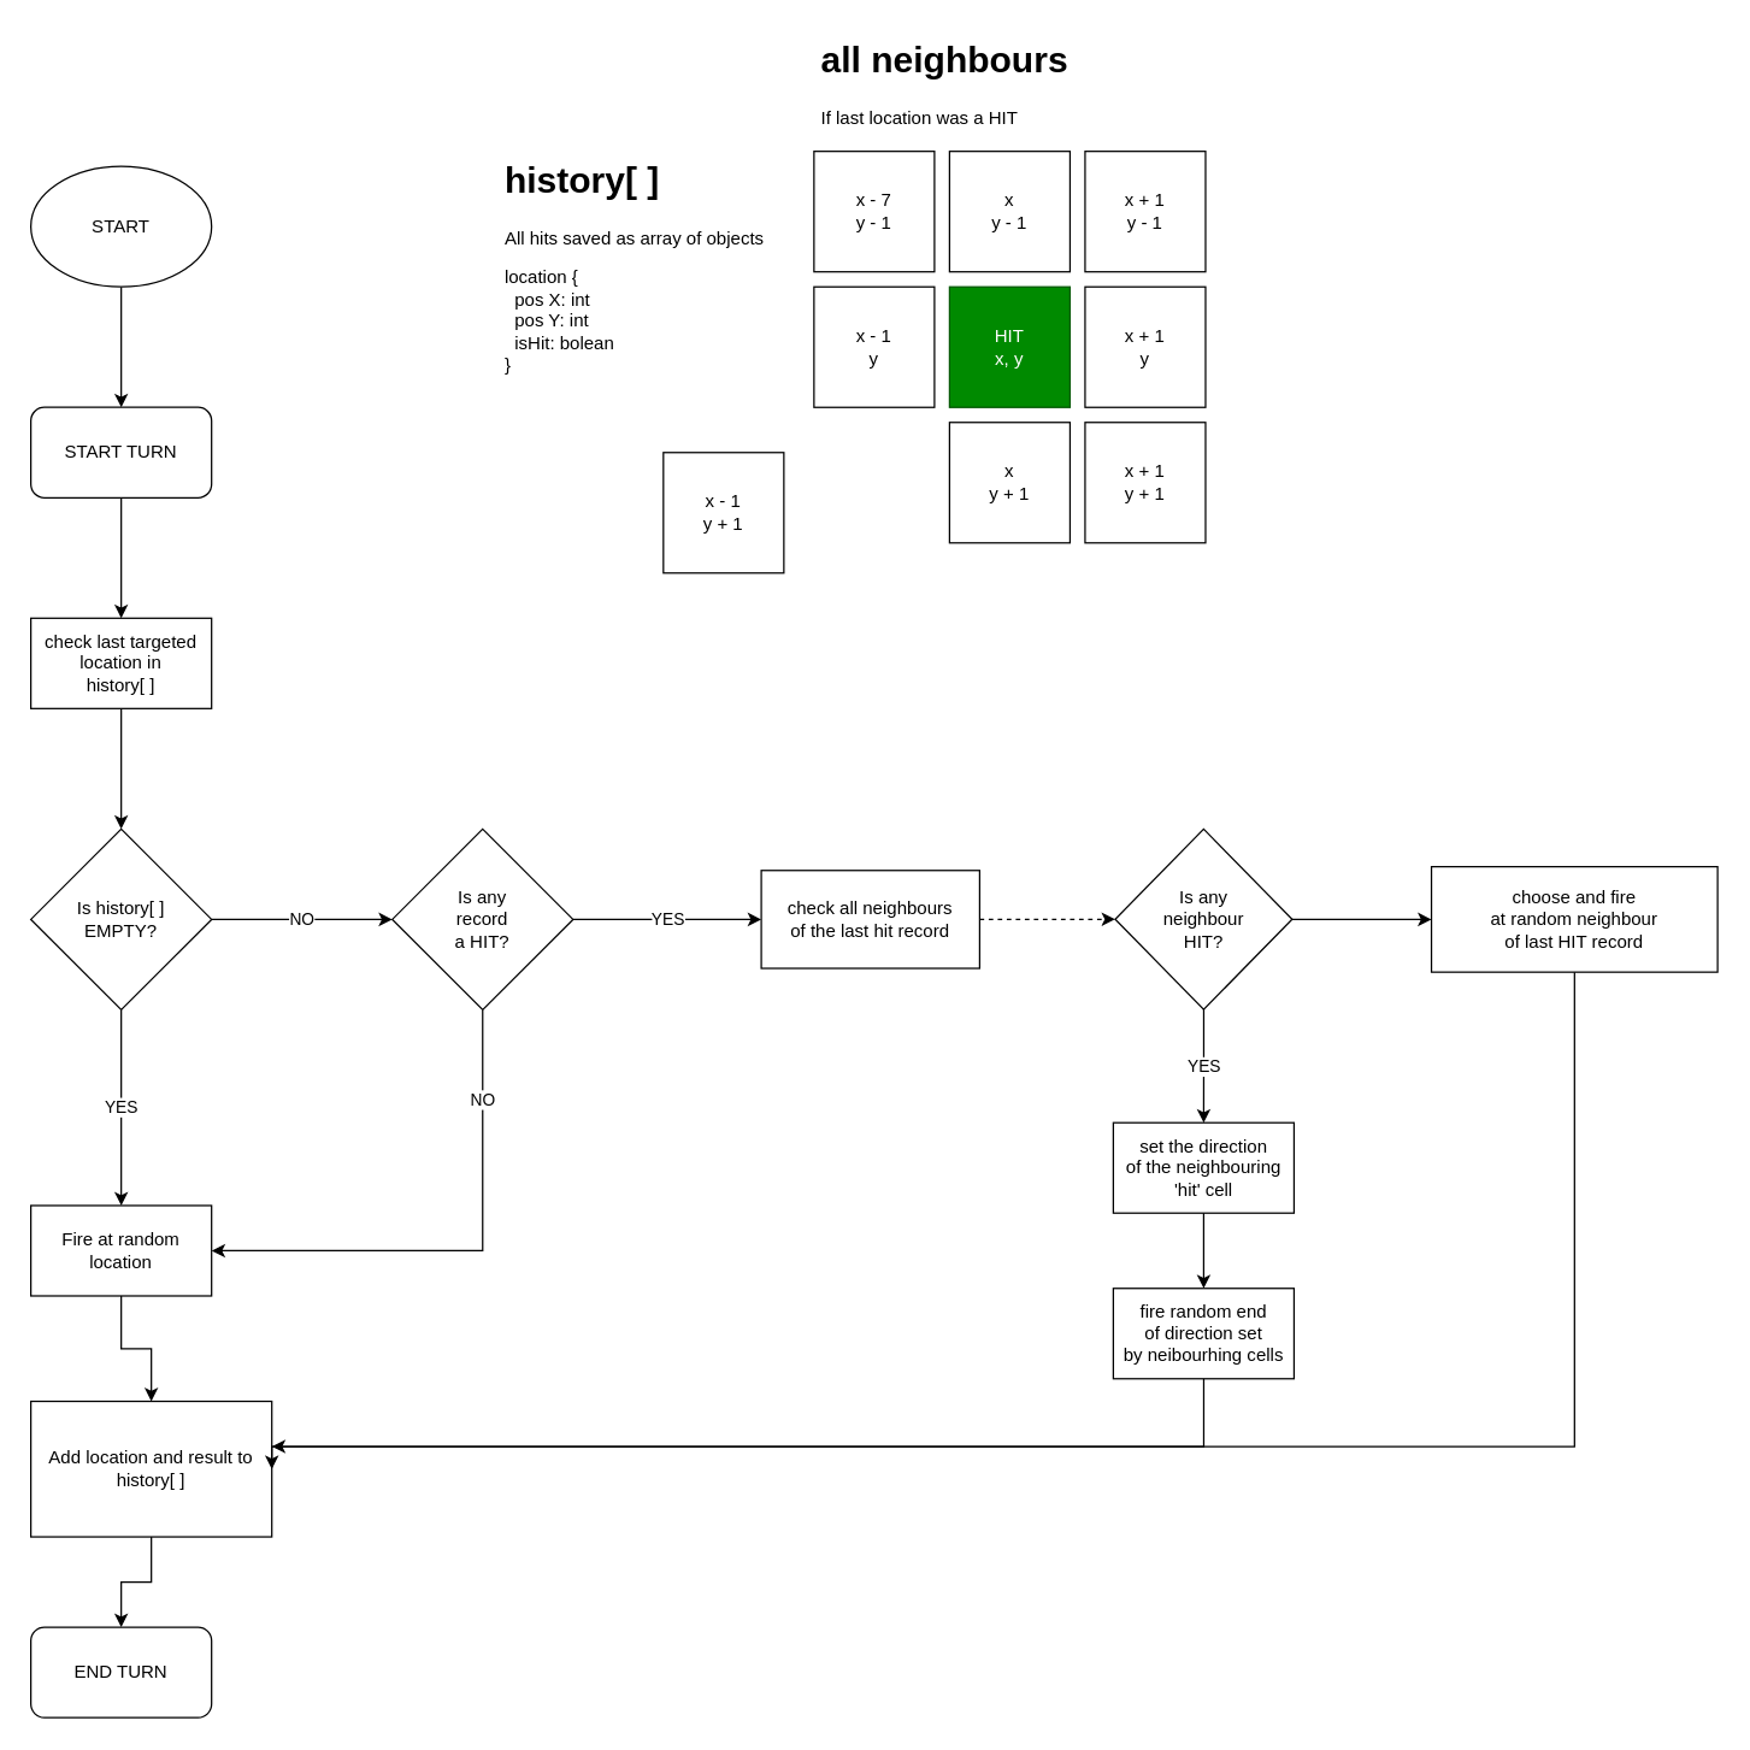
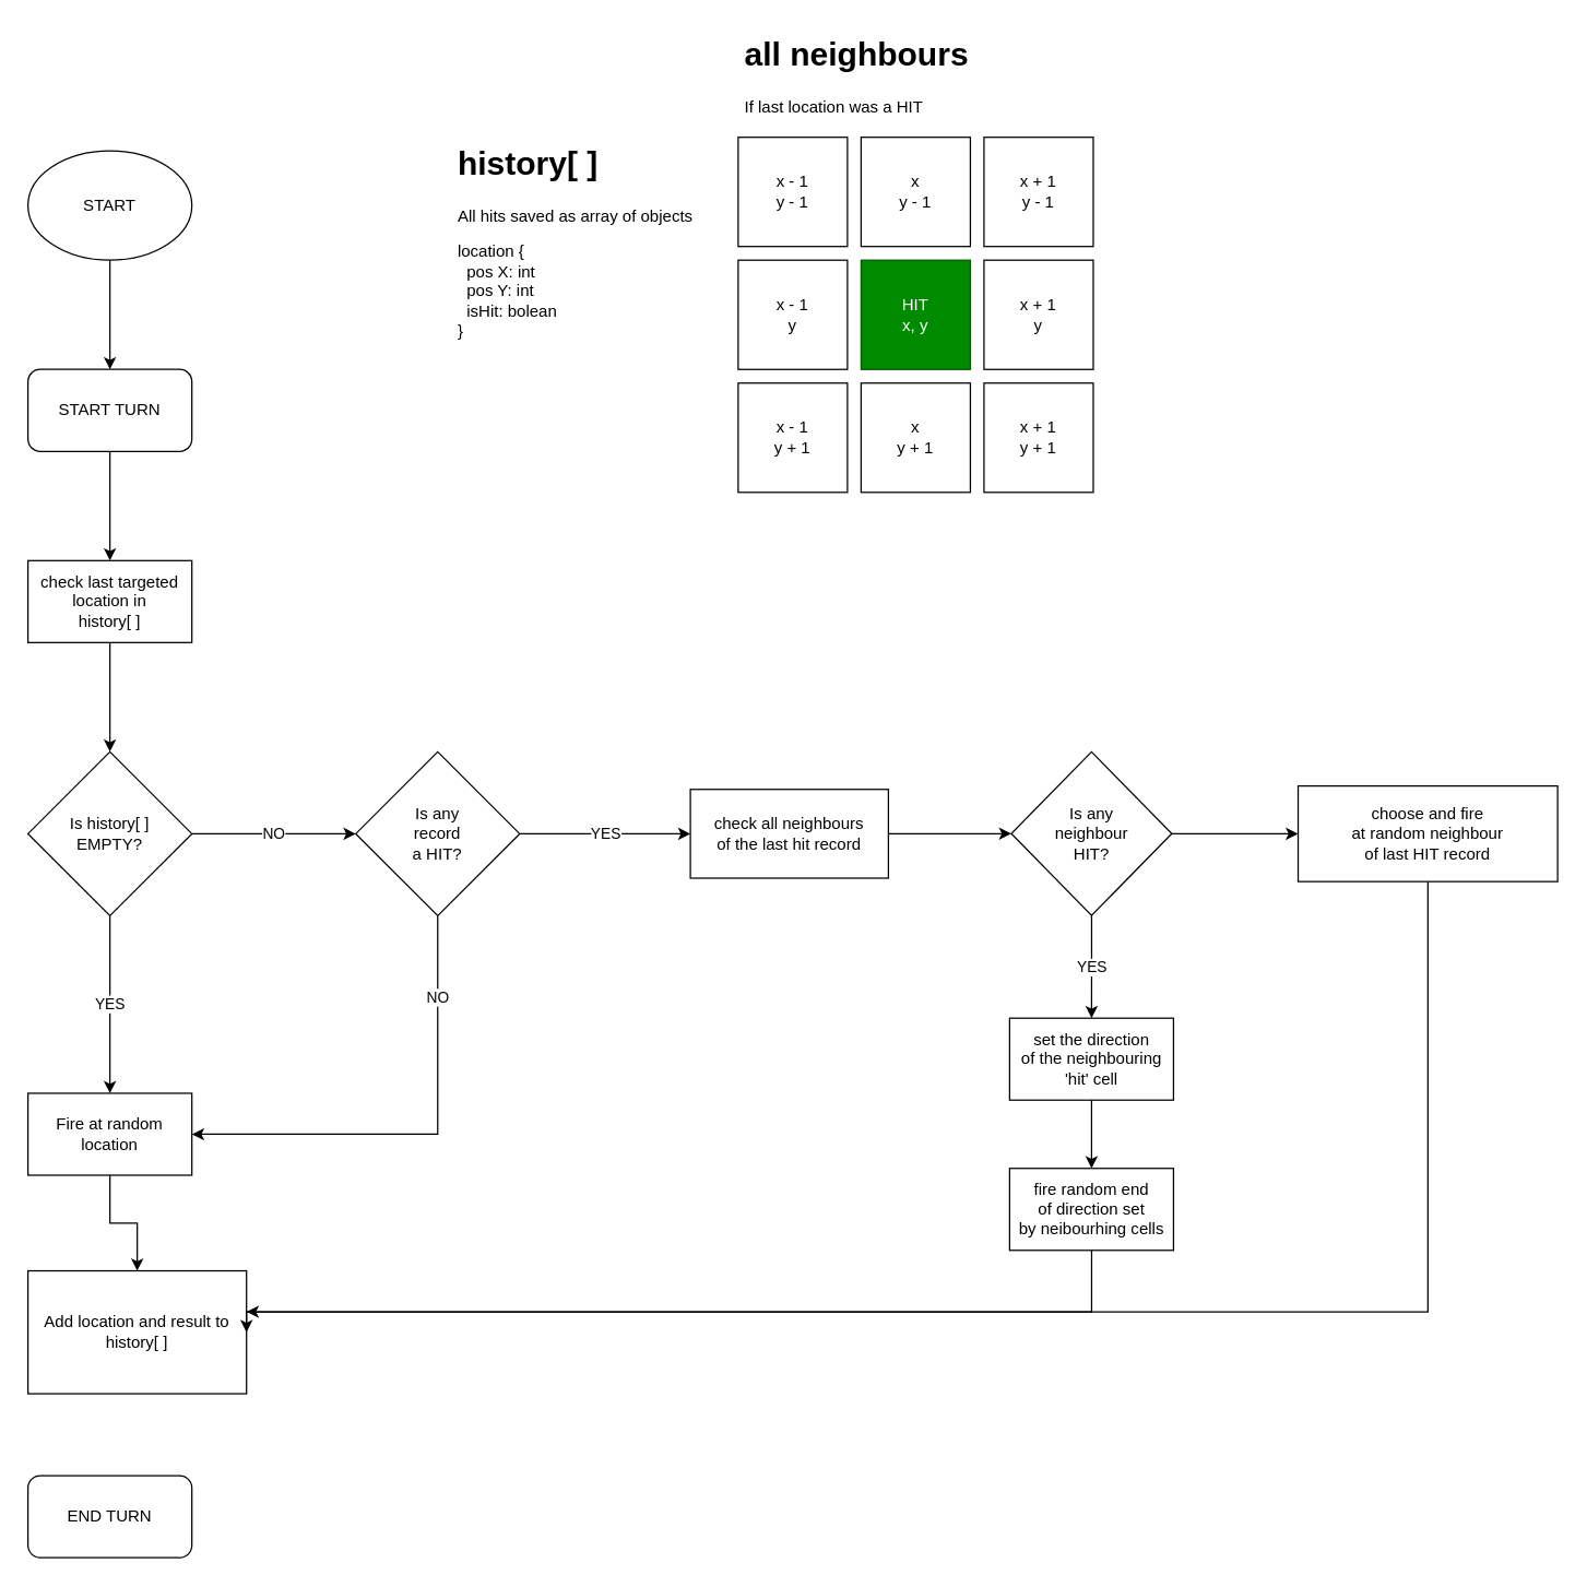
  <mxCell id="0" />
  <mxCell id="1" parent="0" />
  <mxCell id="2" style="edgeStyle=orthogonalEdgeStyle;rounded=0;orthogonalLoop=1;jettySize=auto;html=1;entryX=0.5;entryY=0;entryDx=0;entryDy=0;" edge="1" parent="1" source="3" target="18"><mxGeometry relative="1" as="geometry" /></mxCell>
  <mxCell id="3" value="START" style="ellipse;whiteSpace=wrap;html=1;" vertex="1" parent="1"><mxGeometry x="20" y="110" width="120" height="80" as="geometry" /></mxCell>
  <mxCell id="4" value="" style="edgeStyle=orthogonalEdgeStyle;rounded=0;orthogonalLoop=1;jettySize=auto;html=1;entryX=0.5;entryY=0;entryDx=0;entryDy=0;" edge="1" parent="1" source="5" target="9"><mxGeometry relative="1" as="geometry"><mxPoint x="80" y="570" as="targetPoint" /></mxGeometry></mxCell>
  <mxCell id="5" value="check last targeted location in &lt;br&gt;history[ ]" style="rounded=0;whiteSpace=wrap;html=1;" vertex="1" parent="1"><mxGeometry x="20" y="410" width="120" height="60" as="geometry" /></mxCell>
  <mxCell id="6" value="&lt;h1&gt;history[ ]&lt;/h1&gt;&lt;p&gt;All hits saved as array of objects&lt;/p&gt;&lt;p&gt;location {&lt;br&gt;&amp;nbsp; pos X: int&lt;br&gt;&amp;nbsp; pos Y: int&lt;br&gt;&amp;nbsp; isHit: bolean&lt;br&gt;&lt;span&gt;}&lt;/span&gt;&lt;/p&gt;" style="text;html=1;strokeColor=none;fillColor=none;spacing=5;spacingTop=-20;whiteSpace=wrap;overflow=hidden;rounded=0;" vertex="1" parent="1"><mxGeometry x="330" y="100" width="200" height="170" as="geometry" /></mxCell>
  <mxCell id="7" value="YES" style="edgeStyle=orthogonalEdgeStyle;rounded=0;orthogonalLoop=1;jettySize=auto;html=1;entryX=0.5;entryY=0;entryDx=0;entryDy=0;" edge="1" parent="1" source="9" target="14"><mxGeometry relative="1" as="geometry"><mxPoint x="-70" y="610" as="targetPoint" /></mxGeometry></mxCell>
  <mxCell id="8" value="NO" style="edgeStyle=orthogonalEdgeStyle;rounded=0;orthogonalLoop=1;jettySize=auto;html=1;" edge="1" parent="1" source="9" target="12"><mxGeometry relative="1" as="geometry" /></mxCell>
  <mxCell id="9" value="Is history[ ]&lt;br&gt;EMPTY?" style="rhombus;whiteSpace=wrap;html=1;" vertex="1" parent="1"><mxGeometry x="20" y="550" width="120" height="120" as="geometry" /></mxCell>
  <mxCell id="10" value="YES" style="edgeStyle=orthogonalEdgeStyle;rounded=0;orthogonalLoop=1;jettySize=auto;html=1;" edge="1" parent="1" source="12" target="31"><mxGeometry relative="1" as="geometry" /></mxCell>
  <mxCell id="11" value="NO" style="edgeStyle=orthogonalEdgeStyle;rounded=0;orthogonalLoop=1;jettySize=auto;html=1;entryX=1;entryY=0.5;entryDx=0;entryDy=0;" edge="1" parent="1" source="12" target="14"><mxGeometry x="-0.647" relative="1" as="geometry"><Array as="points"><mxPoint x="320" y="830" /></Array><mxPoint as="offset" /></mxGeometry></mxCell>
  <mxCell id="12" value="Is any &lt;br&gt;record &lt;br&gt;a HIT?" style="rhombus;whiteSpace=wrap;html=1;" vertex="1" parent="1"><mxGeometry x="260" y="550" width="120" height="120" as="geometry" /></mxCell>
  <mxCell id="13" value="" style="edgeStyle=orthogonalEdgeStyle;rounded=0;orthogonalLoop=1;jettySize=auto;html=1;" edge="1" parent="1" source="14" target="16"><mxGeometry relative="1" as="geometry" /></mxCell>
  <mxCell id="14" value="Fire at random location" style="rounded=0;whiteSpace=wrap;html=1;" vertex="1" parent="1"><mxGeometry x="20" y="800" width="120" height="60" as="geometry" /></mxCell>
- <mxCell id="15" style="edgeStyle=orthogonalEdgeStyle;rounded=0;orthogonalLoop=1;jettySize=auto;html=1;entryX=0.5;entryY=0;entryDx=0;entryDy=0;" edge="1" parent="1" source="16" target="19"><mxGeometry relative="1" as="geometry" /></mxCell>
  <mxCell id="16" value="Add location and result to history[ ]" style="rounded=0;whiteSpace=wrap;html=1;" vertex="1" parent="1"><mxGeometry x="20" y="930" width="160" height="90" as="geometry" /></mxCell>
  <mxCell id="17" style="edgeStyle=orthogonalEdgeStyle;rounded=0;orthogonalLoop=1;jettySize=auto;html=1;entryX=0.5;entryY=0;entryDx=0;entryDy=0;" edge="1" parent="1" source="18" target="5"><mxGeometry relative="1" as="geometry" /></mxCell>
  <mxCell id="18" value="START TURN" style="rounded=1;whiteSpace=wrap;html=1;" vertex="1" parent="1"><mxGeometry x="20" y="270" width="120" height="60" as="geometry" /></mxCell>
  <mxCell id="19" value="END TURN" style="rounded=1;whiteSpace=wrap;html=1;" vertex="1" parent="1"><mxGeometry x="20" y="1080" width="120" height="60" as="geometry" /></mxCell>
  <mxCell id="20" value="HIT&lt;br&gt;x, y" style="whiteSpace=wrap;html=1;aspect=fixed;fillColor=#008a00;strokeColor=#005700;fontColor=#ffffff;" vertex="1" parent="1"><mxGeometry x="630" y="190" width="80" height="80" as="geometry" /></mxCell>
  <mxCell id="21" value="x - 1&lt;br&gt;y" style="whiteSpace=wrap;html=1;aspect=fixed;" vertex="1" parent="1"><mxGeometry x="540" y="190" width="80" height="80" as="geometry" /></mxCell>
- <mxCell id="22" value="x - 7&lt;br&gt;y - 1" style="whiteSpace=wrap;html=1;aspect=fixed;" vertex="1" parent="1"><mxGeometry x="540" y="100" width="80" height="80" as="geometry" /></mxCell>
+ <mxCell id="22" value="x - 1&lt;br&gt;y - 1" style="whiteSpace=wrap;html=1;aspect=fixed;" vertex="1" parent="1"><mxGeometry x="540" y="100" width="80" height="80" as="geometry" /></mxCell>
  <mxCell id="23" value="x&lt;br&gt;y + 1" style="whiteSpace=wrap;html=1;aspect=fixed;" vertex="1" parent="1"><mxGeometry x="630" y="280" width="80" height="80" as="geometry" /></mxCell>
  <mxCell id="24" value="x + 1&lt;br&gt;y" style="whiteSpace=wrap;html=1;aspect=fixed;" vertex="1" parent="1"><mxGeometry x="720" y="190" width="80" height="80" as="geometry" /></mxCell>
  <mxCell id="25" value="x&lt;br&gt;y - 1" style="whiteSpace=wrap;html=1;aspect=fixed;" vertex="1" parent="1"><mxGeometry x="630" y="100" width="80" height="80" as="geometry" /></mxCell>
  <mxCell id="26" value="x + 1&lt;br&gt;y - 1" style="whiteSpace=wrap;html=1;aspect=fixed;" vertex="1" parent="1"><mxGeometry x="720" y="100" width="80" height="80" as="geometry" /></mxCell>
- <mxCell id="27" value="x - 1&lt;br&gt;y + 1" style="whiteSpace=wrap;html=1;aspect=fixed;" vertex="1" parent="1"><mxGeometry x="440" y="300" width="80" height="80" as="geometry" /></mxCell>
+ <mxCell id="27" value="x - 1&lt;br&gt;y + 1" style="whiteSpace=wrap;html=1;aspect=fixed;" vertex="1" parent="1"><mxGeometry x="540" y="280" width="80" height="80" as="geometry" /></mxCell>
  <mxCell id="28" value="x + 1&lt;br&gt;y + 1" style="whiteSpace=wrap;html=1;aspect=fixed;" vertex="1" parent="1"><mxGeometry x="720" y="280" width="80" height="80" as="geometry" /></mxCell>
  <mxCell id="29" value="&lt;h1&gt;all neighbours&lt;/h1&gt;&lt;p&gt;If last location was a HIT&lt;/p&gt;&lt;p&gt;&lt;br&gt;&lt;/p&gt;" style="text;html=1;strokeColor=none;fillColor=none;spacing=5;spacingTop=-20;whiteSpace=wrap;overflow=hidden;rounded=0;" vertex="1" parent="1"><mxGeometry x="540" y="20" width="190" height="80" as="geometry" /></mxCell>
- <mxCell id="30" value="" style="edgeStyle=orthogonalEdgeStyle;rounded=0;orthogonalLoop=1;jettySize=auto;html=1;entryX=0;entryY=0.5;entryDx=0;entryDy=0;dashed=1;" edge="1" parent="1" source="31" target="34"><mxGeometry relative="1" as="geometry"><mxPoint x="577.5" y="722.5" as="targetPoint" /></mxGeometry></mxCell>
+ <mxCell id="30" value="" style="edgeStyle=orthogonalEdgeStyle;rounded=0;orthogonalLoop=1;jettySize=auto;html=1;entryX=0;entryY=0.5;entryDx=0;entryDy=0;" edge="1" parent="1" source="31" target="34"><mxGeometry relative="1" as="geometry"><mxPoint x="577.5" y="722.5" as="targetPoint" /></mxGeometry></mxCell>
  <mxCell id="31" value="check all neighbours &lt;br&gt;of the last hit record" style="rounded=0;whiteSpace=wrap;html=1;" vertex="1" parent="1"><mxGeometry x="505" y="577.5" width="145" height="65" as="geometry" /></mxCell>
  <mxCell id="32" value="YES" style="edgeStyle=orthogonalEdgeStyle;rounded=0;orthogonalLoop=1;jettySize=auto;html=1;entryX=0.5;entryY=0;entryDx=0;entryDy=0;" edge="1" parent="1" source="34" target="36"><mxGeometry relative="1" as="geometry" /></mxCell>
  <mxCell id="33" style="edgeStyle=orthogonalEdgeStyle;rounded=0;orthogonalLoop=1;jettySize=auto;html=1;entryX=0;entryY=0.5;entryDx=0;entryDy=0;" edge="1" parent="1" source="34" target="40"><mxGeometry relative="1" as="geometry" /></mxCell>
  <mxCell id="34" value="Is any &lt;br&gt;neighbour &lt;br&gt;HIT?" style="rhombus;whiteSpace=wrap;html=1;" vertex="1" parent="1"><mxGeometry x="740" y="550" width="117.5" height="119.8" as="geometry" /></mxCell>
  <mxCell id="35" value="" style="edgeStyle=orthogonalEdgeStyle;rounded=0;orthogonalLoop=1;jettySize=auto;html=1;" edge="1" parent="1" source="36" target="38"><mxGeometry relative="1" as="geometry" /></mxCell>
  <mxCell id="36" value="set the direction&lt;br&gt;of the neighbouring&lt;br&gt;'hit' cell" style="rounded=0;whiteSpace=wrap;html=1;" vertex="1" parent="1"><mxGeometry x="738.75" y="745" width="120" height="60" as="geometry" /></mxCell>
  <mxCell id="37" style="edgeStyle=orthogonalEdgeStyle;rounded=0;orthogonalLoop=1;jettySize=auto;html=1;entryX=1;entryY=0.5;entryDx=0;entryDy=0;" edge="1" parent="1" source="38" target="16"><mxGeometry relative="1" as="geometry"><Array as="points"><mxPoint x="799" y="960" /></Array></mxGeometry></mxCell>
  <mxCell id="38" value="fire random end&lt;br&gt;of direction set&lt;br&gt;by neibourhing cells" style="rounded=0;whiteSpace=wrap;html=1;" vertex="1" parent="1"><mxGeometry x="738.75" y="855" width="120" height="60" as="geometry" /></mxCell>
  <mxCell id="39" style="edgeStyle=orthogonalEdgeStyle;rounded=0;orthogonalLoop=1;jettySize=auto;html=1;" edge="1" parent="1" source="40" target="16"><mxGeometry relative="1" as="geometry"><Array as="points"><mxPoint x="1045" y="960" /></Array></mxGeometry></mxCell>
  <mxCell id="40" value="choose and fire &lt;br&gt;at random neighbour&lt;br&gt;of last HIT record" style="rounded=0;whiteSpace=wrap;html=1;" vertex="1" parent="1"><mxGeometry x="950" y="575" width="190" height="70" as="geometry" /></mxCell>
